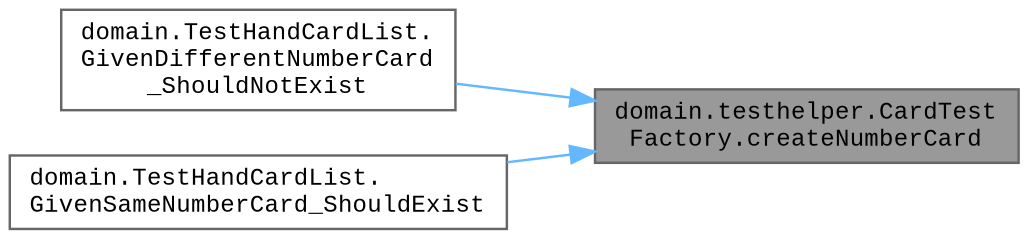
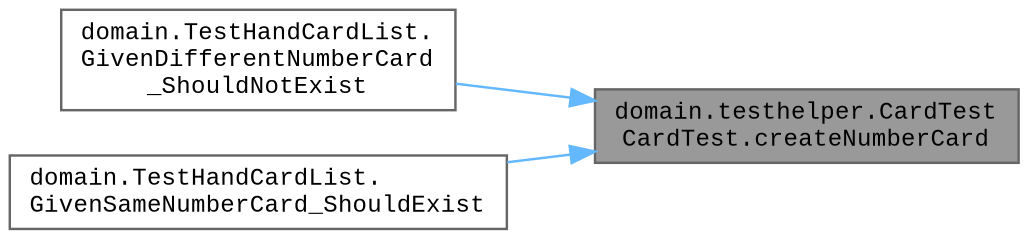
  digraph {
    rankdir=RL
    fontname="Liberation Mono"
    node [color=grey40 fillcolor=white fontname="Liberation Mono" fontsize=10 shape=box style=filled]
    edge [color=steelblue1 dir=back fontname="Liberation Mono" fontsize=10 labelfontname=Helvetica labelfontsize=10 style=solid]
-   n1 [color=gray40 fillcolor=grey60 fontcolor=black height=0.2 label="domain.testhelper.CardTest\lFactory.createNumberCard" width=0.4]
+   n1 [color=gray40 fillcolor=grey60 fontcolor=black height=0.2 label="domain.testhelper.CardTest\lCardTest.createNumberCard" width=0.4]
    n2 [height=0.2 label="domain.TestHandCardList.\lGivenDifferentNumberCard\l_ShouldNotExist" width=0.4]
    n3 [height=0.2 label="domain.TestHandCardList.\lGivenSameNumberCard_ShouldExist" width=0.4]
    n1 -> n2
    n1 -> n3
  }
